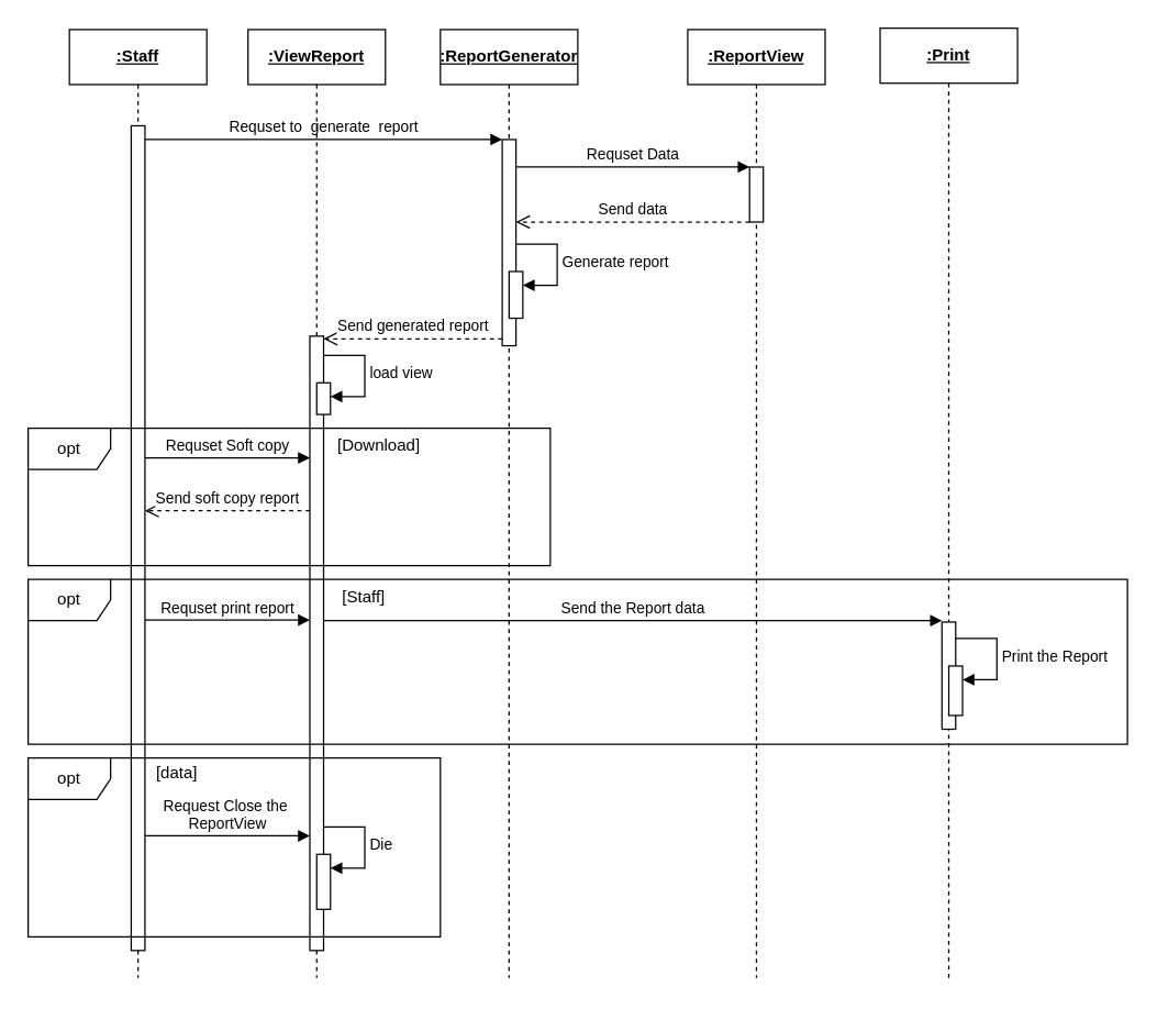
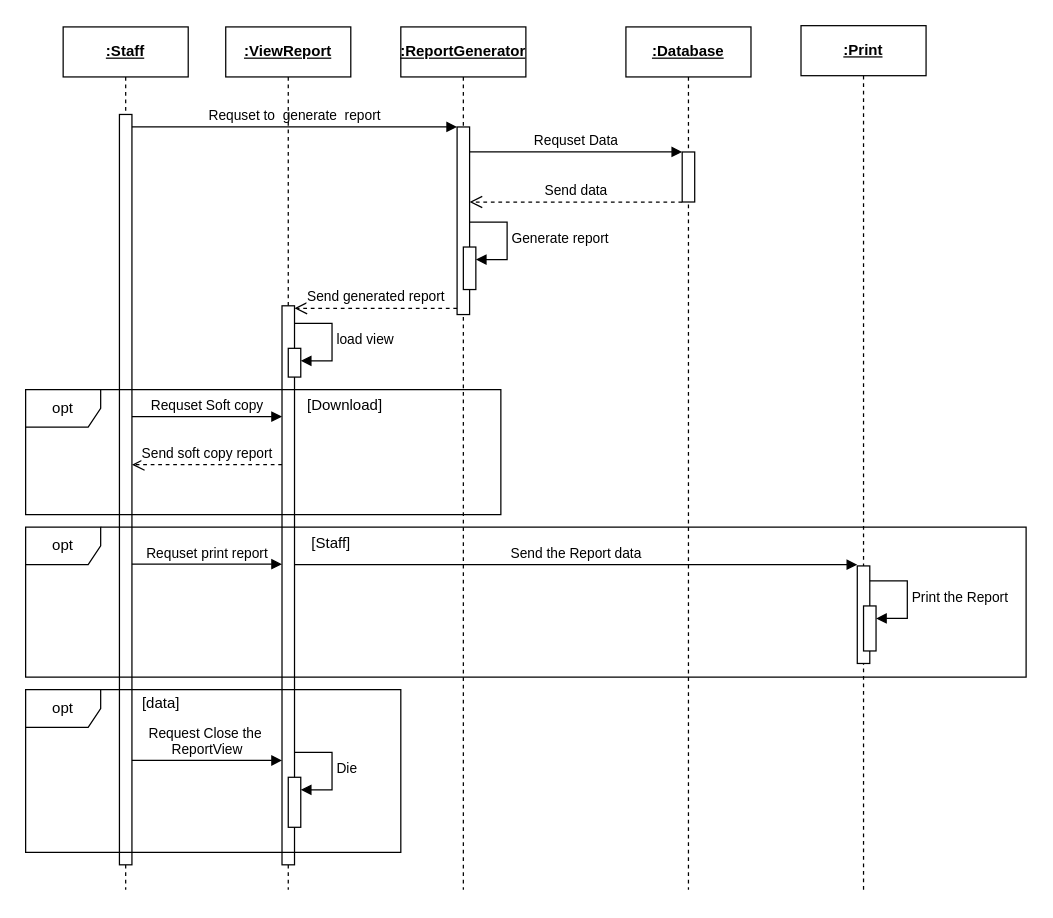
  <mxCell id="0" />
  <mxCell id="1" parent="0" />
  <mxCell id="2" value="&lt;b&gt;&lt;u&gt;:Staff&lt;/u&gt;&lt;/b&gt;" style="shape=umlLifeline;perimeter=lifelinePerimeter;whiteSpace=wrap;html=1;container=0;dropTarget=0;collapsible=0;recursiveResize=0;outlineConnect=0;portConstraint=eastwest;newEdgeStyle={&quot;edgeStyle&quot;:&quot;elbowEdgeStyle&quot;,&quot;elbow&quot;:&quot;vertical&quot;,&quot;curved&quot;:0,&quot;rounded&quot;:0};" parent="1" vertex="1"><mxGeometry x="50" y="21" width="100" height="690" as="geometry" /></mxCell>
  <mxCell id="3" value="" style="html=1;points=[];perimeter=orthogonalPerimeter;outlineConnect=0;targetShapes=umlLifeline;portConstraint=eastwest;newEdgeStyle={&quot;edgeStyle&quot;:&quot;elbowEdgeStyle&quot;,&quot;elbow&quot;:&quot;vertical&quot;,&quot;curved&quot;:0,&quot;rounded&quot;:0};" parent="2" vertex="1"><mxGeometry x="45" y="70" width="10" height="600" as="geometry" /></mxCell>
  <mxCell id="4" value="&lt;b&gt;&lt;u&gt;:ReportGenerator&lt;/u&gt;&lt;/b&gt;" style="shape=umlLifeline;perimeter=lifelinePerimeter;whiteSpace=wrap;html=1;container=0;dropTarget=0;collapsible=0;recursiveResize=0;outlineConnect=0;portConstraint=eastwest;newEdgeStyle={&quot;edgeStyle&quot;:&quot;elbowEdgeStyle&quot;,&quot;elbow&quot;:&quot;vertical&quot;,&quot;curved&quot;:0,&quot;rounded&quot;:0};" parent="1" vertex="1"><mxGeometry x="320" y="21" width="100" height="690" as="geometry" /></mxCell>
  <mxCell id="5" value="" style="html=1;points=[];perimeter=orthogonalPerimeter;outlineConnect=0;targetShapes=umlLifeline;portConstraint=eastwest;newEdgeStyle={&quot;edgeStyle&quot;:&quot;elbowEdgeStyle&quot;,&quot;elbow&quot;:&quot;vertical&quot;,&quot;curved&quot;:0,&quot;rounded&quot;:0};" parent="4" vertex="1"><mxGeometry x="45" y="80" width="10" height="150" as="geometry" /></mxCell>
  <mxCell id="6" value="" style="html=1;points=[[0,0,0,0,5],[0,1,0,0,-5],[1,0,0,0,5],[1,1,0,0,-5]];perimeter=orthogonalPerimeter;outlineConnect=0;targetShapes=umlLifeline;portConstraint=eastwest;newEdgeStyle={&quot;curved&quot;:0,&quot;rounded&quot;:0};" vertex="1" parent="4"><mxGeometry x="50" y="176" width="10" height="34" as="geometry" /></mxCell>
  <mxCell id="7" value="Generate report" style="html=1;align=left;spacingLeft=2;endArrow=block;rounded=0;edgeStyle=orthogonalEdgeStyle;curved=0;rounded=0;" edge="1" target="6" parent="4"><mxGeometry relative="1" as="geometry"><mxPoint x="55" y="156" as="sourcePoint" /><Array as="points"><mxPoint x="85" y="186" /></Array></mxGeometry></mxCell>
  <mxCell id="8" value="Requset to&amp;nbsp; generate&amp;nbsp; report" style="html=1;verticalAlign=bottom;endArrow=block;edgeStyle=elbowEdgeStyle;elbow=vertical;curved=0;rounded=0;" parent="1" source="3" target="5" edge="1"><mxGeometry relative="1" as="geometry"><mxPoint x="295" y="111" as="sourcePoint" /><Array as="points"><mxPoint x="280" y="101" /></Array><mxPoint as="offset" /></mxGeometry></mxCell>
  <mxCell id="9" value="Send generated report" style="html=1;verticalAlign=bottom;endArrow=open;dashed=1;endSize=8;edgeStyle=elbowEdgeStyle;elbow=vertical;curved=0;rounded=0;" parent="1" target="15" edge="1"><mxGeometry relative="1" as="geometry"><mxPoint x="260" y="246" as="targetPoint" /><Array as="points"><mxPoint x="290" y="246" /></Array><mxPoint x="365" y="246" as="sourcePoint" /><mxPoint as="offset" /></mxGeometry></mxCell>
- <mxCell id="10" value="&lt;b&gt;&lt;u&gt;:ReportView&lt;/u&gt;&lt;/b&gt;" style="shape=umlLifeline;perimeter=lifelinePerimeter;whiteSpace=wrap;html=1;container=0;dropTarget=0;collapsible=0;recursiveResize=0;outlineConnect=0;portConstraint=eastwest;newEdgeStyle={&quot;edgeStyle&quot;:&quot;elbowEdgeStyle&quot;,&quot;elbow&quot;:&quot;vertical&quot;,&quot;curved&quot;:0,&quot;rounded&quot;:0};" vertex="1" parent="1"><mxGeometry x="500" y="21" width="100" height="690" as="geometry" /></mxCell>
+ <mxCell id="10" value="&lt;b&gt;&lt;u&gt;:Database&lt;/u&gt;&lt;/b&gt;" style="shape=umlLifeline;perimeter=lifelinePerimeter;whiteSpace=wrap;html=1;container=0;dropTarget=0;collapsible=0;recursiveResize=0;outlineConnect=0;portConstraint=eastwest;newEdgeStyle={&quot;edgeStyle&quot;:&quot;elbowEdgeStyle&quot;,&quot;elbow&quot;:&quot;vertical&quot;,&quot;curved&quot;:0,&quot;rounded&quot;:0};" vertex="1" parent="1"><mxGeometry x="500" y="21" width="100" height="690" as="geometry" /></mxCell>
  <mxCell id="11" value="" style="html=1;points=[];perimeter=orthogonalPerimeter;outlineConnect=0;targetShapes=umlLifeline;portConstraint=eastwest;newEdgeStyle={&quot;edgeStyle&quot;:&quot;elbowEdgeStyle&quot;,&quot;elbow&quot;:&quot;vertical&quot;,&quot;curved&quot;:0,&quot;rounded&quot;:0};" vertex="1" parent="10"><mxGeometry x="45" y="100" width="10" height="40" as="geometry" /></mxCell>
  <mxCell id="12" value="Requset Data" style="html=1;verticalAlign=bottom;endArrow=block;edgeStyle=elbowEdgeStyle;elbow=vertical;curved=0;rounded=0;" edge="1" parent="1" source="5" target="11"><mxGeometry relative="1" as="geometry"><mxPoint x="380" y="121" as="sourcePoint" /><Array as="points"><mxPoint x="465" y="121" /></Array><mxPoint x="530" y="121" as="targetPoint" /></mxGeometry></mxCell>
  <mxCell id="13" value="Send data" style="html=1;verticalAlign=bottom;endArrow=open;dashed=1;endSize=8;edgeStyle=elbowEdgeStyle;elbow=vertical;curved=0;rounded=0;" edge="1" parent="1" source="11" target="5"><mxGeometry relative="1" as="geometry"><mxPoint x="380" y="161" as="targetPoint" /><Array as="points"><mxPoint x="475" y="161" /></Array><mxPoint x="550" y="161" as="sourcePoint" /></mxGeometry></mxCell>
  <mxCell id="14" value="&lt;b&gt;&lt;u&gt;:ViewReport&lt;/u&gt;&lt;/b&gt;" style="shape=umlLifeline;perimeter=lifelinePerimeter;whiteSpace=wrap;html=1;container=0;dropTarget=0;collapsible=0;recursiveResize=0;outlineConnect=0;portConstraint=eastwest;newEdgeStyle={&quot;edgeStyle&quot;:&quot;elbowEdgeStyle&quot;,&quot;elbow&quot;:&quot;vertical&quot;,&quot;curved&quot;:0,&quot;rounded&quot;:0};" vertex="1" parent="1"><mxGeometry x="180" y="21" width="100" height="690" as="geometry" /></mxCell>
  <mxCell id="15" value="" style="html=1;points=[];perimeter=orthogonalPerimeter;outlineConnect=0;targetShapes=umlLifeline;portConstraint=eastwest;newEdgeStyle={&quot;edgeStyle&quot;:&quot;elbowEdgeStyle&quot;,&quot;elbow&quot;:&quot;vertical&quot;,&quot;curved&quot;:0,&quot;rounded&quot;:0};" vertex="1" parent="14"><mxGeometry x="45" y="223" width="10" height="447" as="geometry" /></mxCell>
  <mxCell id="16" value="" style="html=1;points=[[0,0,0,0,5],[0,1,0,0,-5],[1,0,0,0,5],[1,1,0,0,-5]];perimeter=orthogonalPerimeter;outlineConnect=0;targetShapes=umlLifeline;portConstraint=eastwest;newEdgeStyle={&quot;curved&quot;:0,&quot;rounded&quot;:0};" vertex="1" parent="14"><mxGeometry x="50" y="257" width="10" height="23" as="geometry" /></mxCell>
  <mxCell id="17" value="load view" style="html=1;align=left;spacingLeft=2;endArrow=block;rounded=0;edgeStyle=orthogonalEdgeStyle;curved=0;rounded=0;" edge="1" target="16" parent="14"><mxGeometry relative="1" as="geometry"><mxPoint x="55" y="237" as="sourcePoint" /><Array as="points"><mxPoint x="85" y="267" /></Array></mxGeometry></mxCell>
  <mxCell id="18" value="opt" style="shape=umlFrame;whiteSpace=wrap;html=1;pointerEvents=0;" vertex="1" parent="1"><mxGeometry x="20" y="311" width="380" height="100" as="geometry" /></mxCell>
  <mxCell id="19" value="opt" style="shape=umlFrame;whiteSpace=wrap;html=1;pointerEvents=0;" vertex="1" parent="1"><mxGeometry x="20" y="551" width="300" height="130" as="geometry" /></mxCell>
  <mxCell id="20" value="opt" style="shape=umlFrame;whiteSpace=wrap;html=1;pointerEvents=0;" vertex="1" parent="1"><mxGeometry x="20" y="421" width="800" height="120" as="geometry" /></mxCell>
  <mxCell id="21" value="&lt;span style=&quot;font-weight: normal;&quot;&gt;[Download]&lt;/span&gt;" style="text;align=center;fontStyle=1;verticalAlign=middle;spacingLeft=3;spacingRight=3;strokeColor=none;rotatable=0;points=[[0,0.5],[1,0.5]];portConstraint=eastwest;html=1;" vertex="1" parent="1"><mxGeometry x="235" y="311" width="80" height="26" as="geometry" /></mxCell>
  <mxCell id="22" value="&lt;span style=&quot;font-weight: normal;&quot;&gt;[Staff]&lt;/span&gt;" style="text;align=center;fontStyle=1;verticalAlign=middle;spacingLeft=3;spacingRight=3;strokeColor=none;rotatable=0;points=[[0,0.5],[1,0.5]];portConstraint=eastwest;html=1;" vertex="1" parent="1"><mxGeometry x="224" y="421" width="80" height="26" as="geometry" /></mxCell>
  <mxCell id="23" value="&lt;span style=&quot;font-weight: normal;&quot;&gt;[data]&lt;/span&gt;" style="text;align=center;fontStyle=1;verticalAlign=middle;spacingLeft=3;spacingRight=3;strokeColor=none;rotatable=0;points=[[0,0.5],[1,0.5]];portConstraint=eastwest;html=1;" vertex="1" parent="1"><mxGeometry x="88" y="549" width="80" height="26" as="geometry" /></mxCell>
  <mxCell id="24" value="Requset Soft copy" style="html=1;verticalAlign=bottom;endArrow=block;edgeStyle=elbowEdgeStyle;elbow=vertical;curved=0;rounded=0;" edge="1" parent="1"><mxGeometry relative="1" as="geometry"><mxPoint x="105" y="332.58" as="sourcePoint" /><Array as="points"><mxPoint x="190" y="332.58" /></Array><mxPoint x="225" y="332.58" as="targetPoint" /></mxGeometry></mxCell>
  <mxCell id="25" value="Send soft copy report" style="html=1;verticalAlign=bottom;endArrow=open;dashed=1;endSize=8;edgeStyle=elbowEdgeStyle;elbow=vertical;curved=0;rounded=0;" edge="1" parent="1" source="15" target="3"><mxGeometry relative="1" as="geometry"><mxPoint x="110" y="371" as="targetPoint" /><Array as="points"><mxPoint x="155" y="371" /></Array><mxPoint x="210" y="371" as="sourcePoint" /><mxPoint as="offset" /></mxGeometry></mxCell>
  <mxCell id="26" value="Requset print report" style="html=1;verticalAlign=bottom;endArrow=block;edgeStyle=elbowEdgeStyle;elbow=vertical;curved=0;rounded=0;" edge="1" parent="1"><mxGeometry relative="1" as="geometry"><mxPoint x="105" y="450.58" as="sourcePoint" /><Array as="points"><mxPoint x="200" y="450.58" /></Array><mxPoint x="225" y="450.58" as="targetPoint" /></mxGeometry></mxCell>
  <mxCell id="27" value="&lt;b&gt;&lt;u&gt;:Print&lt;/u&gt;&lt;/b&gt;" style="shape=umlLifeline;perimeter=lifelinePerimeter;whiteSpace=wrap;html=1;container=0;dropTarget=0;collapsible=0;recursiveResize=0;outlineConnect=0;portConstraint=eastwest;newEdgeStyle={&quot;edgeStyle&quot;:&quot;elbowEdgeStyle&quot;,&quot;elbow&quot;:&quot;vertical&quot;,&quot;curved&quot;:0,&quot;rounded&quot;:0};" vertex="1" parent="1"><mxGeometry x="640" y="20" width="100" height="692" as="geometry" /></mxCell>
  <mxCell id="28" value="" style="html=1;points=[];perimeter=orthogonalPerimeter;outlineConnect=0;targetShapes=umlLifeline;portConstraint=eastwest;newEdgeStyle={&quot;edgeStyle&quot;:&quot;elbowEdgeStyle&quot;,&quot;elbow&quot;:&quot;vertical&quot;,&quot;curved&quot;:0,&quot;rounded&quot;:0};" vertex="1" parent="27"><mxGeometry x="45" y="432" width="10" height="78" as="geometry" /></mxCell>
  <mxCell id="29" value="" style="html=1;points=[[0,0,0,0,5],[0,1,0,0,-5],[1,0,0,0,5],[1,1,0,0,-5]];perimeter=orthogonalPerimeter;outlineConnect=0;targetShapes=umlLifeline;portConstraint=eastwest;newEdgeStyle={&quot;curved&quot;:0,&quot;rounded&quot;:0};" vertex="1" parent="27"><mxGeometry x="50" y="464" width="10" height="36" as="geometry" /></mxCell>
  <mxCell id="30" value="Print the Report" style="html=1;align=left;spacingLeft=2;endArrow=block;rounded=0;edgeStyle=orthogonalEdgeStyle;curved=0;rounded=0;" edge="1" target="29" parent="27"><mxGeometry relative="1" as="geometry"><mxPoint x="55" y="444" as="sourcePoint" /><Array as="points"><mxPoint x="85" y="474" /></Array></mxGeometry></mxCell>
  <mxCell id="31" value="Send the Report data" style="html=1;verticalAlign=bottom;endArrow=block;edgeStyle=elbowEdgeStyle;elbow=vertical;curved=0;rounded=0;" edge="1" parent="1"><mxGeometry relative="1" as="geometry"><mxPoint x="235" y="451" as="sourcePoint" /><Array as="points"><mxPoint x="655" y="451" /></Array><mxPoint x="685" y="451" as="targetPoint" /><mxPoint as="offset" /></mxGeometry></mxCell>
  <mxCell id="32" value="Request Close the&amp;nbsp;&lt;br&gt;ReportView" style="html=1;verticalAlign=bottom;endArrow=block;edgeStyle=elbowEdgeStyle;elbow=vertical;curved=0;rounded=0;" edge="1" parent="1"><mxGeometry relative="1" as="geometry"><mxPoint x="105" y="607.58" as="sourcePoint" /><Array as="points"><mxPoint x="199" y="607.58" /></Array><mxPoint x="225" y="607.58" as="targetPoint" /><mxPoint as="offset" /></mxGeometry></mxCell>
  <mxCell id="33" value="" style="html=1;points=[[0,0,0,0,5],[0,1,0,0,-5],[1,0,0,0,5],[1,1,0,0,-5]];perimeter=orthogonalPerimeter;outlineConnect=0;targetShapes=umlLifeline;portConstraint=eastwest;newEdgeStyle={&quot;curved&quot;:0,&quot;rounded&quot;:0};" vertex="1" parent="1"><mxGeometry x="230" y="621" width="10" height="40" as="geometry" /></mxCell>
  <mxCell id="34" value="Die" style="html=1;align=left;spacingLeft=2;endArrow=block;rounded=0;edgeStyle=orthogonalEdgeStyle;curved=0;rounded=0;" edge="1" target="33" parent="1"><mxGeometry relative="1" as="geometry"><mxPoint x="235" y="601" as="sourcePoint" /><Array as="points"><mxPoint x="265" y="631" /></Array><mxPoint as="offset" /></mxGeometry></mxCell>
